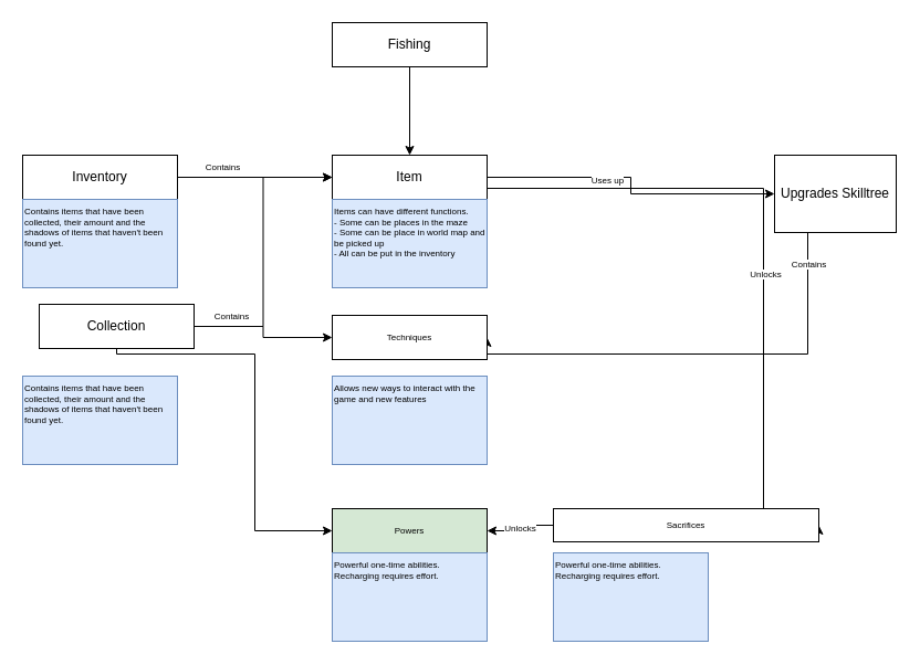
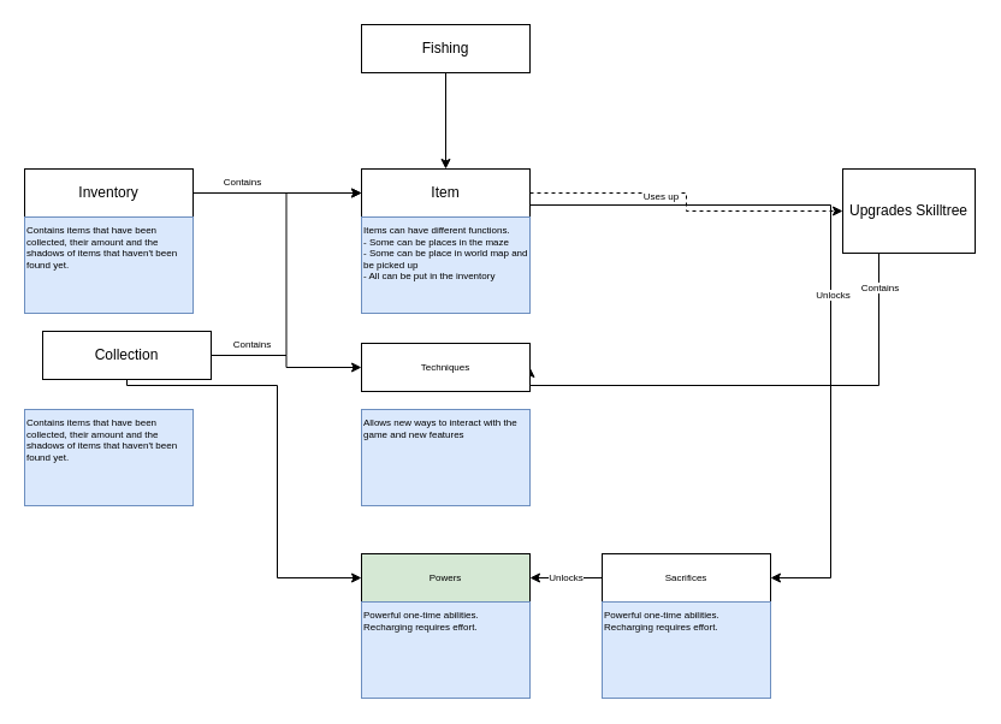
  <mxCell id="0" />
  <mxCell id="1" parent="0" />
  <mxCell id="2" style="edgeStyle=orthogonalEdgeStyle;rounded=0;orthogonalLoop=1;jettySize=auto;html=1;fontSize=8;" edge="1" parent="1" source="4" target="8"><mxGeometry relative="1" as="geometry" /></mxCell>
  <mxCell id="3" value="Contains" style="edgeLabel;html=1;align=center;verticalAlign=middle;resizable=0;points=[];fontSize=8;" vertex="1" connectable="0" parent="2"><mxGeometry x="-0.218" y="-1" relative="1" as="geometry"><mxPoint x="-15" y="-11" as="offset" /></mxGeometry></mxCell>
  <mxCell id="4" value="Inventory" style="whiteSpace=wrap;html=1;align=center;" vertex="1" parent="1"><mxGeometry x="20" y="140" width="140" height="40" as="geometry" /></mxCell>
  <mxCell id="5" value="Contains items that have been collected, their amount and the shadows of items that haven't been found yet." style="rounded=0;whiteSpace=wrap;html=1;fillColor=#dae8fc;strokeColor=#6c8ebf;align=left;verticalAlign=top;fontSize=8;shadow=0;" vertex="1" parent="1"><mxGeometry x="20" y="180" width="140" height="80" as="geometry" /></mxCell>
- <mxCell id="6" style="edgeStyle=orthogonalEdgeStyle;rounded=0;orthogonalLoop=1;jettySize=auto;html=1;fontSize=8;" edge="1" parent="1" source="8" target="15"><mxGeometry relative="1" as="geometry" /></mxCell>
+ <mxCell id="6" style="edgeStyle=orthogonalEdgeStyle;rounded=0;orthogonalLoop=1;jettySize=auto;html=1;fontSize=8;dashed=1;" edge="1" parent="1" source="8" target="15"><mxGeometry relative="1" as="geometry" /></mxCell>
  <mxCell id="7" value="Uses up" style="edgeLabel;html=1;align=center;verticalAlign=middle;resizable=0;points=[];fontSize=8;" vertex="1" connectable="0" parent="6"><mxGeometry x="-0.218" y="-2" relative="1" as="geometry"><mxPoint as="offset" /></mxGeometry></mxCell>
  <mxCell id="8" value="Item" style="whiteSpace=wrap;html=1;align=center;" vertex="1" parent="1"><mxGeometry x="300" y="140" width="140" height="40" as="geometry" /></mxCell>
  <mxCell id="9" style="edgeStyle=orthogonalEdgeStyle;rounded=0;orthogonalLoop=1;jettySize=auto;html=1;fontSize=8;" edge="1" parent="1" source="10" target="8"><mxGeometry relative="1" as="geometry" /></mxCell>
  <mxCell id="10" value="Fishing" style="whiteSpace=wrap;html=1;align=center;" vertex="1" parent="1"><mxGeometry x="300" width="140" height="40" as="geometry" y="20" /></mxCell>
  <mxCell id="11" style="edgeStyle=orthogonalEdgeStyle;rounded=0;orthogonalLoop=1;jettySize=auto;html=1;entryX=1;entryY=0.5;entryDx=0;entryDy=0;fontSize=8;" edge="1" parent="1" source="15" target="23"><mxGeometry relative="1" as="geometry"><Array as="points"><mxPoint x="730" y="320" /></Array></mxGeometry></mxCell>
  <mxCell id="12" value="&lt;div&gt;Contains&lt;/div&gt;" style="edgeLabel;html=1;align=center;verticalAlign=middle;resizable=0;points=[];fontSize=8;" vertex="1" connectable="0" parent="11"><mxGeometry x="-0.865" relative="1" as="geometry"><mxPoint as="offset" /></mxGeometry></mxCell>
  <mxCell id="13" style="edgeStyle=orthogonalEdgeStyle;rounded=0;orthogonalLoop=1;jettySize=auto;html=1;entryX=1;entryY=0.5;entryDx=0;entryDy=0;fontSize=8;exitX=1;exitY=0.75;exitDx=0;exitDy=0;" edge="1" parent="1" source="8" target="28"><mxGeometry x="-0.315" y="-50" relative="1" as="geometry"><Array as="points"><mxPoint x="690" y="170" /><mxPoint x="690" y="480" /></Array><mxPoint as="offset" /></mxGeometry></mxCell>
  <mxCell id="14" value="&lt;div&gt;Unlocks&lt;/div&gt;" style="edgeLabel;html=1;align=center;verticalAlign=middle;resizable=0;points=[];fontSize=8;" vertex="1" connectable="0" parent="13"><mxGeometry x="0.062" y="1" relative="1" as="geometry"><mxPoint as="offset" /></mxGeometry></mxCell>
  <mxCell id="15" value="&lt;div&gt;Upgrades Skilltree&lt;/div&gt;" style="whiteSpace=wrap;html=1;align=center;" vertex="1" parent="1"><mxGeometry x="700" y="140" width="110" height="70" as="geometry" /></mxCell>
  <mxCell id="16" value="&lt;div&gt;Items can have different functions.&lt;/div&gt;&lt;div&gt;- Some can be places in the maze&lt;/div&gt;&lt;div&gt;- Some can be place in world map and be picked up&lt;/div&gt;&lt;div&gt;- All can be put in the inventory&lt;/div&gt;&lt;div&gt;&lt;br&gt;&lt;/div&gt;" style="rounded=0;whiteSpace=wrap;html=1;fillColor=#dae8fc;strokeColor=#6c8ebf;align=left;verticalAlign=top;fontSize=8;shadow=0;" vertex="1" parent="1"><mxGeometry x="300" y="180" width="140" height="80" as="geometry" /></mxCell>
  <mxCell id="17" style="edgeStyle=orthogonalEdgeStyle;rounded=0;orthogonalLoop=1;jettySize=auto;html=1;entryX=0;entryY=0.5;entryDx=0;entryDy=0;fontSize=8;" edge="1" parent="1" source="21" target="8"><mxGeometry relative="1" as="geometry" /></mxCell>
  <mxCell id="18" value="Contains" style="edgeLabel;html=1;align=center;verticalAlign=middle;resizable=0;points=[];fontSize=8;" vertex="1" connectable="0" parent="17"><mxGeometry x="-0.677" y="1" relative="1" as="geometry"><mxPoint x="-9" y="-9" as="offset" /></mxGeometry></mxCell>
  <mxCell id="19" style="edgeStyle=orthogonalEdgeStyle;rounded=0;orthogonalLoop=1;jettySize=auto;html=1;fontSize=8;" edge="1" parent="1" source="21" target="23"><mxGeometry relative="1" as="geometry" /></mxCell>
  <mxCell id="20" style="edgeStyle=orthogonalEdgeStyle;rounded=0;orthogonalLoop=1;jettySize=auto;html=1;fontSize=8;" edge="1" parent="1" source="21" target="24"><mxGeometry relative="1" as="geometry"><Array as="points"><mxPoint x="230" y="320" /><mxPoint x="230" y="480" /></Array></mxGeometry></mxCell>
  <mxCell id="21" value="Collection" style="whiteSpace=wrap;html=1;align=center;" vertex="1" parent="1"><mxGeometry x="35" y="275" width="140" height="40" as="geometry" /></mxCell>
  <mxCell id="22" value="Contains items that have been collected, their amount and the shadows of items that haven't been found yet." style="rounded=0;whiteSpace=wrap;html=1;fillColor=#dae8fc;strokeColor=#6c8ebf;align=left;verticalAlign=top;fontSize=8;shadow=0;" vertex="1" parent="1"><mxGeometry x="20" y="340" width="140" height="80" as="geometry" /></mxCell>
  <mxCell id="23" value="Techniques" style="whiteSpace=wrap;html=1;align=center;rounded=0;shadow=0;sketch=0;fontSize=8;" vertex="1" parent="1"><mxGeometry x="300" y="285" width="140" height="40" as="geometry" /></mxCell>
  <mxCell id="24" value="Powers" style="whiteSpace=wrap;html=1;align=center;rounded=0;shadow=0;sketch=0;fontSize=8;fillColor=#d5e8d4;" vertex="1" parent="1"><mxGeometry x="300" y="460" width="140" height="40" as="geometry" /></mxCell>
  <mxCell id="25" value="Allows new ways to interact with the game and new features" style="rounded=0;whiteSpace=wrap;html=1;fillColor=#dae8fc;strokeColor=#6c8ebf;align=left;verticalAlign=top;fontSize=8;shadow=0;" vertex="1" parent="1"><mxGeometry x="300" y="340" width="140" height="80" as="geometry" /></mxCell>
  <mxCell id="26" value="Powerful one-time abilities. Recharging requires effort." style="rounded=0;whiteSpace=wrap;html=1;fillColor=#dae8fc;strokeColor=#6c8ebf;align=left;verticalAlign=top;fontSize=8;shadow=0;" vertex="1" parent="1"><mxGeometry x="300" y="500" width="140" height="80" as="geometry" /></mxCell>
  <mxCell id="27" value="Unlocks" style="edgeStyle=orthogonalEdgeStyle;rounded=0;orthogonalLoop=1;jettySize=auto;html=1;fontSize=8;" edge="1" parent="1" source="28" target="24"><mxGeometry relative="1" as="geometry" /></mxCell>
- <mxCell id="28" value="Sacrifices" style="whiteSpace=wrap;html=1;align=center;rounded=0;shadow=0;sketch=0;fontSize=8;" vertex="1" parent="1"><mxGeometry x="500" y="460" width="240" height="30" as="geometry" /></mxCell>
+ <mxCell id="28" value="Sacrifices" style="whiteSpace=wrap;html=1;align=center;rounded=0;shadow=0;sketch=0;fontSize=8;" vertex="1" parent="1"><mxGeometry x="500" y="460" width="140" height="40" as="geometry" /></mxCell>
  <mxCell id="29" value="Powerful one-time abilities. Recharging requires effort." style="rounded=0;whiteSpace=wrap;html=1;fillColor=#dae8fc;strokeColor=#6c8ebf;align=left;verticalAlign=top;fontSize=8;shadow=0;" vertex="1" parent="1"><mxGeometry x="500" y="500" width="140" height="80" as="geometry" /></mxCell>
